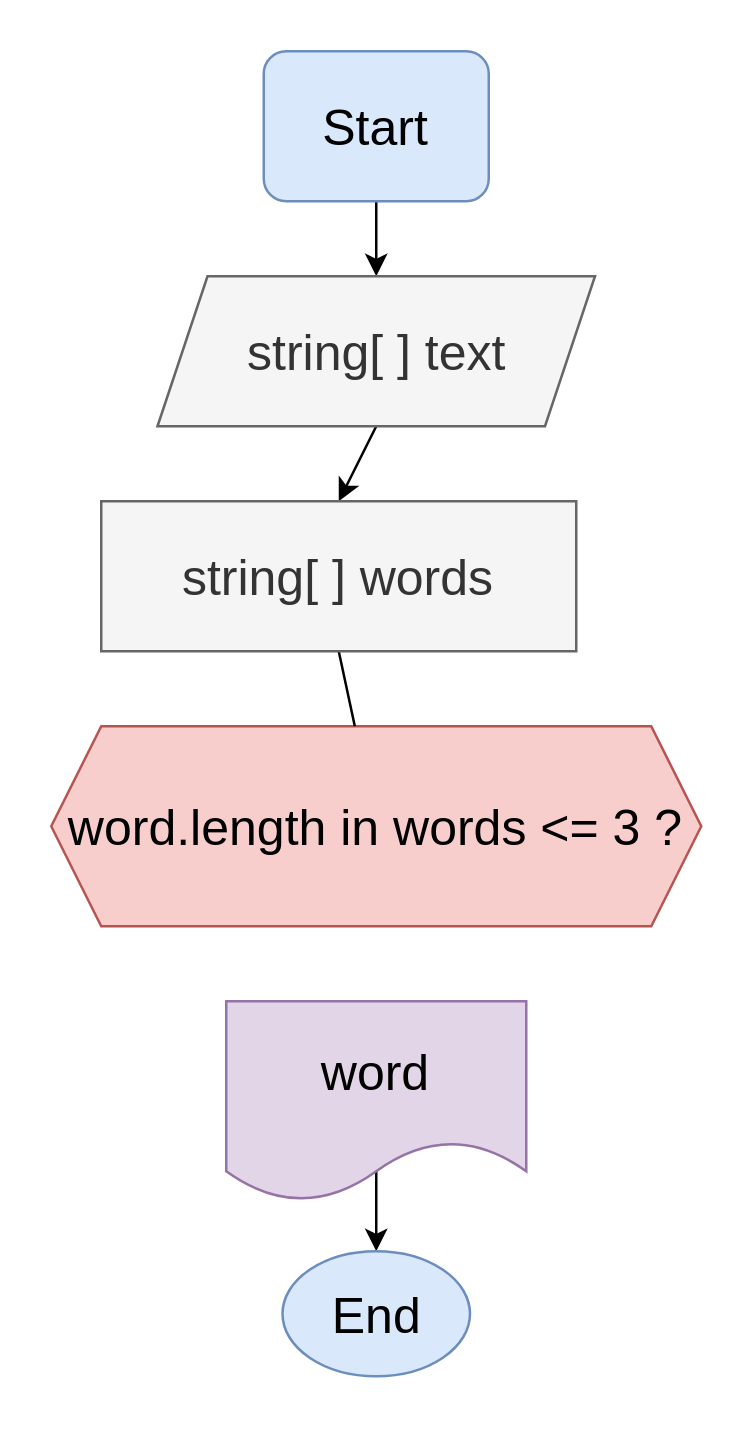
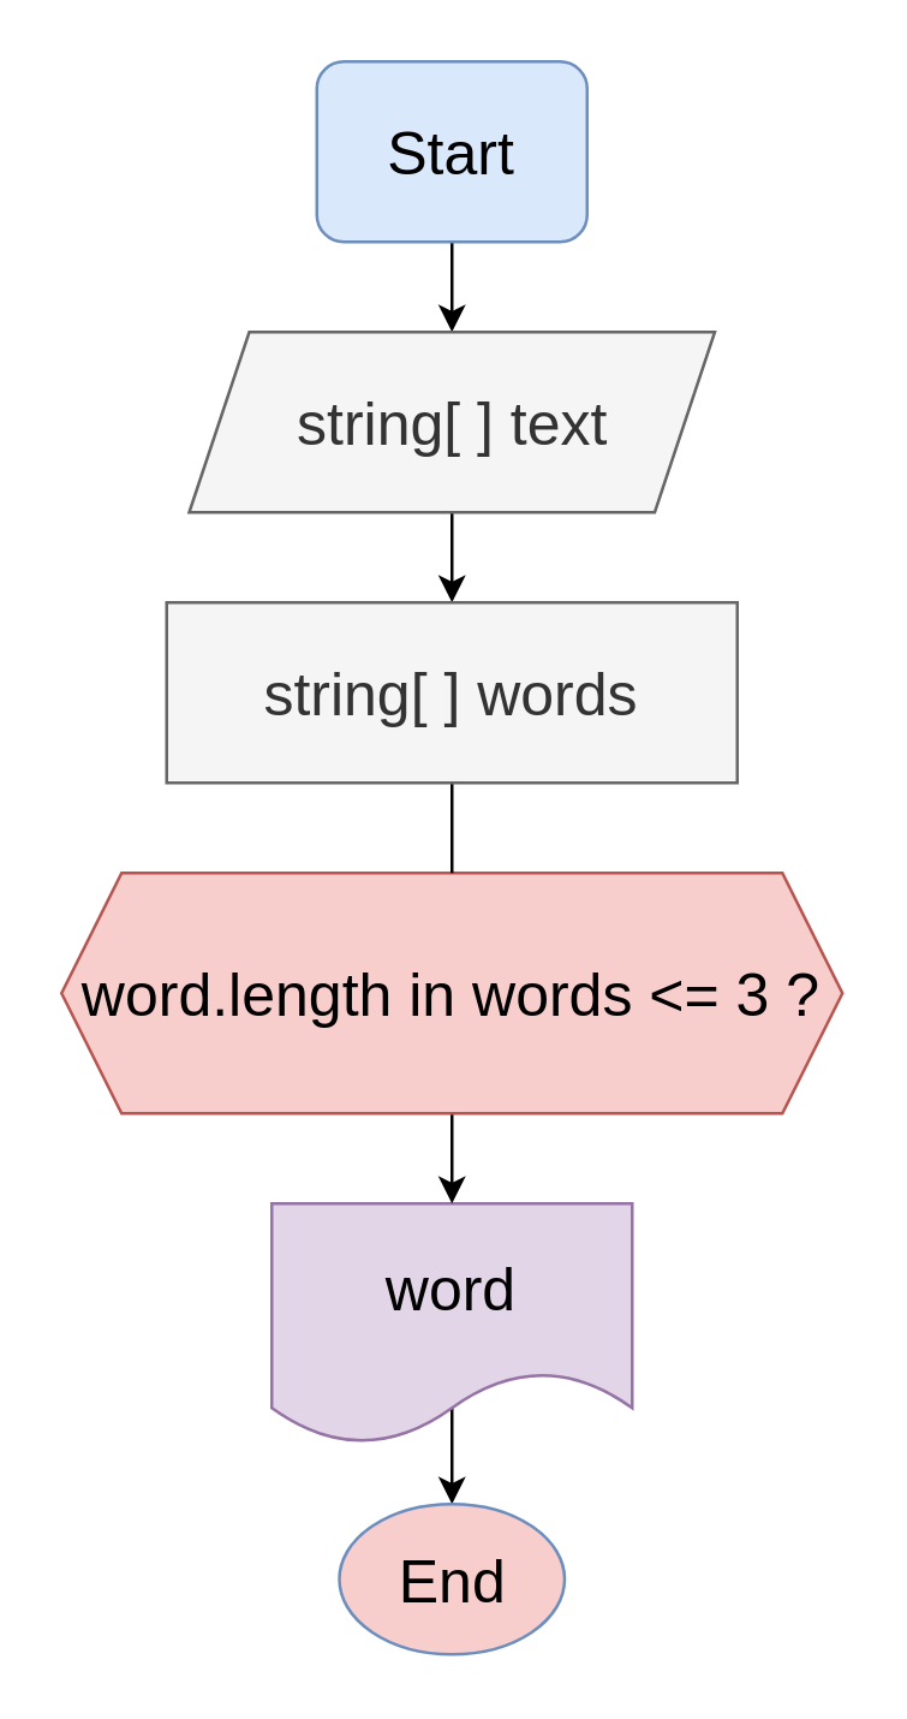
  <mxCell id="0" />
  <mxCell id="1" parent="0" />
  <mxCell id="2" style="edgeStyle=none;html=1;exitX=0.5;exitY=1;exitDx=0;exitDy=0;entryX=0.5;entryY=0;entryDx=0;entryDy=0;fontSize=20;fontColor=#000000;" edge="1" parent="1" source="3" target="5"><mxGeometry relative="1" as="geometry" /></mxCell>
  <mxCell id="3" value="&lt;font color=&quot;#000000&quot; style=&quot;font-size: 20px&quot;&gt;Start&lt;/font&gt;" style="whiteSpace=wrap;html=1;fillColor=#dae8fc;strokeColor=#6c8ebf;rounded=1;" vertex="1" parent="1"><mxGeometry x="105" y="20" width="90" height="60" as="geometry" /></mxCell>
  <mxCell id="4" style="edgeStyle=none;html=1;exitX=0.5;exitY=1;exitDx=0;exitDy=0;entryX=0.5;entryY=0;entryDx=0;entryDy=0;fontSize=20;fontColor=#000000;" edge="1" parent="1" source="5" target="12"><mxGeometry relative="1" as="geometry" /></mxCell>
  <mxCell id="5" value="string[ ] text" style="shape=parallelogram;perimeter=parallelogramPerimeter;whiteSpace=wrap;html=1;fixedSize=1;fontSize=20;fillColor=#f5f5f5;strokeColor=#666666;fontColor=#333333;" vertex="1" parent="1"><mxGeometry x="62.5" y="110" width="175" height="60" as="geometry" /></mxCell>
  <mxCell id="6" value="" style="edgeStyle=none;html=1;fontSize=20;fontColor=#000000;exitX=0.5;exitY=0.75;exitDx=0;exitDy=0;exitPerimeter=0;" edge="1" parent="1" source="7" target="10"><mxGeometry relative="1" as="geometry" /></mxCell>
  <mxCell id="7" value="&lt;font color=&quot;#000000&quot;&gt;word&lt;/font&gt;" style="shape=document;whiteSpace=wrap;html=1;boundedLbl=1;fontSize=20;fillColor=#e1d5e7;strokeColor=#9673a6;" vertex="1" parent="1"><mxGeometry x="90" y="400" width="120" height="80" as="geometry" /></mxCell>
+ <mxCell id="8" style="edgeStyle=none;html=1;exitX=0.5;exitY=1;exitDx=0;exitDy=0;entryX=0.5;entryY=0;entryDx=0;entryDy=0;fontSize=20;fontColor=#000000;" edge="1" parent="1" source="9" target="7"><mxGeometry relative="1" as="geometry" /></mxCell>
  <mxCell id="9" value="&lt;font color=&quot;#000000&quot;&gt;word.length in words &amp;lt;= 3 ?&lt;/font&gt;" style="shape=hexagon;perimeter=hexagonPerimeter2;whiteSpace=wrap;html=1;fixedSize=1;fontSize=20;fillColor=#f8cecc;strokeColor=#b85450;" vertex="1" parent="1"><mxGeometry x="20" y="290" width="260" height="80" as="geometry" /></mxCell>
- <mxCell id="10" value="&lt;font color=&quot;#000000&quot;&gt;End&lt;/font&gt;" style="ellipse;whiteSpace=wrap;html=1;fontSize=20;fillColor=#dae8fc;strokeColor=#6c8ebf;" vertex="1" parent="1"><mxGeometry x="112.5" y="500" width="75" height="50" as="geometry" /></mxCell>
+ <mxCell id="10" value="&lt;font color=&quot;#000000&quot;&gt;End&lt;/font&gt;" style="ellipse;whiteSpace=wrap;html=1;fontSize=20;fillColor=#f8cecc;strokeColor=#6c8ebf;" vertex="1" parent="1"><mxGeometry x="112.5" y="500" width="75" height="50" as="geometry" /></mxCell>
  <mxCell id="11" style="edgeStyle=none;html=1;exitX=0.5;exitY=1;exitDx=0;exitDy=0;fontSize=20;fontColor=#000000;endArrow=none;" edge="1" parent="1" source="12" target="9"><mxGeometry relative="1" as="geometry" /></mxCell>
- <mxCell id="12" value="string[ ] words" style="rounded=0;whiteSpace=wrap;html=1;fontSize=20;fontColor=#333333;fillColor=#f5f5f5;strokeColor=#666666;" vertex="1" parent="1"><mxGeometry x="40" y="200" width="190" height="60" as="geometry" /></mxCell>
+ <mxCell id="12" value="string[ ] words" style="rounded=0;whiteSpace=wrap;html=1;fontSize=20;fontColor=#333333;fillColor=#f5f5f5;strokeColor=#666666;" vertex="1" parent="1"><mxGeometry x="55" y="200" width="190" height="60" as="geometry" /></mxCell>
